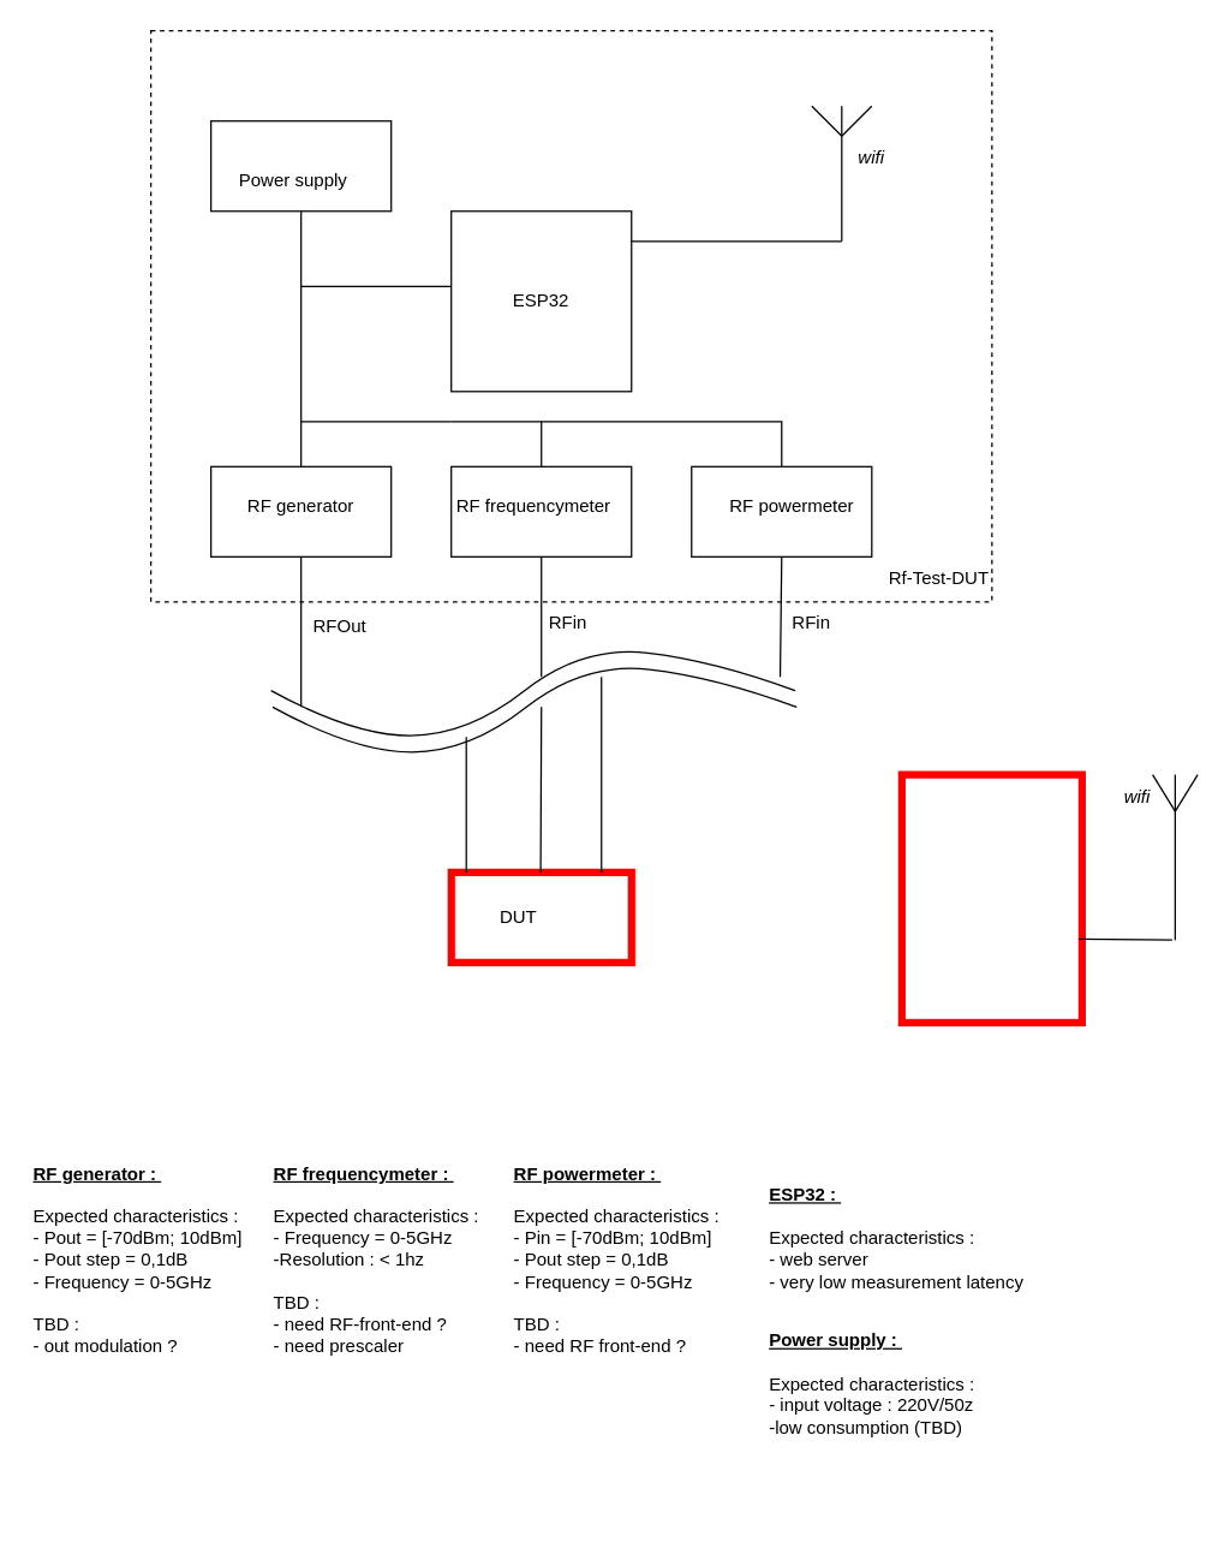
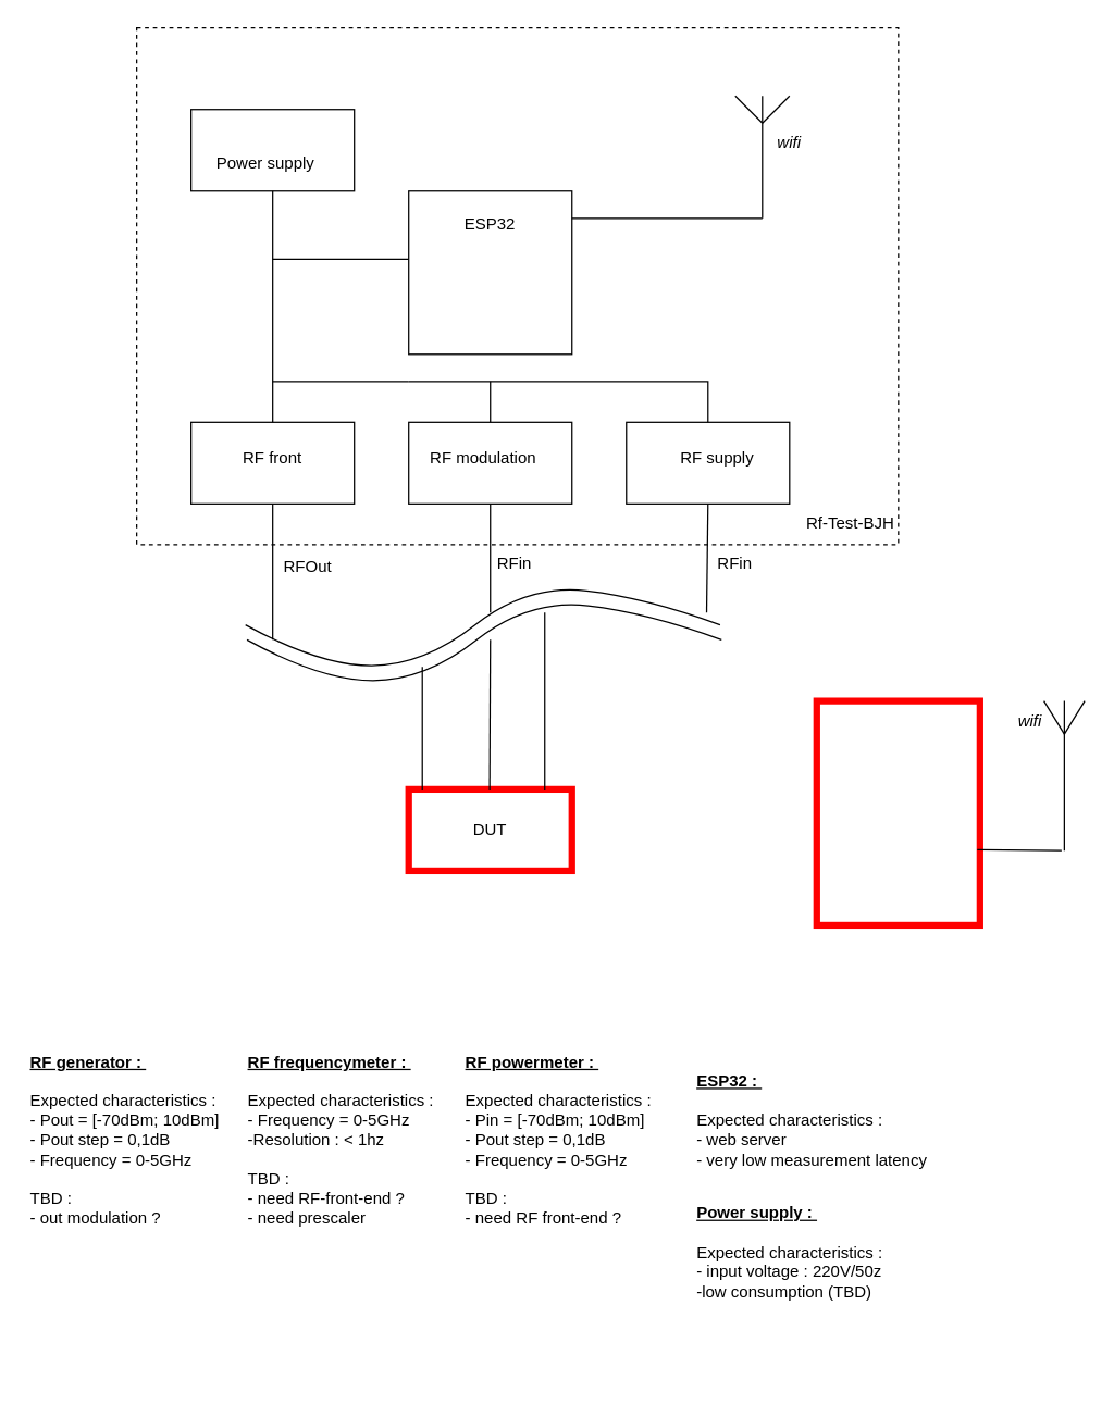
  <mxCell id="0" />
  <mxCell id="1" parent="0" />
  <mxCell id="2" value="" style="rounded=0;whiteSpace=wrap;html=1;dashed=1;" vertex="1" parent="1"><mxGeometry x="100" y="20" width="560" height="380" as="geometry" /></mxCell>
  <mxCell id="3" value="" style="rounded=0;whiteSpace=wrap;html=1;" vertex="1" parent="1"><mxGeometry x="140" y="80" width="120" height="60" as="geometry" /></mxCell>
  <mxCell id="4" value="Power supply" style="text;html=1;align=center;verticalAlign=middle;whiteSpace=wrap;rounded=0;" vertex="1" parent="1"><mxGeometry x="155" y="105" width="80" height="30" as="geometry" /></mxCell>
  <mxCell id="5" value="" style="rounded=0;whiteSpace=wrap;html=1;" vertex="1" parent="1"><mxGeometry x="140" y="310" width="120" height="60" as="geometry" /></mxCell>
  <mxCell id="6" value="" style="rounded=0;whiteSpace=wrap;html=1;" vertex="1" parent="1"><mxGeometry x="300" y="310" width="120" height="60" as="geometry" /></mxCell>
  <mxCell id="7" value="" style="rounded=0;whiteSpace=wrap;html=1;" vertex="1" parent="1"><mxGeometry x="460" y="310" width="120" height="60" as="geometry" /></mxCell>
  <mxCell id="8" value="" style="rounded=0;whiteSpace=wrap;html=1;" vertex="1" parent="1"><mxGeometry x="300" y="140" width="120" height="120" as="geometry" /></mxCell>
- <mxCell id="9" value="ESP32" style="text;html=1;align=center;verticalAlign=middle;whiteSpace=wrap;rounded=0;" vertex="1" parent="1"><mxGeometry x="330" y="185" width="60" height="30" as="geometry" /></mxCell>
+ <mxCell id="9" value="ESP32" style="text;html=1;align=center;verticalAlign=middle;whiteSpace=wrap;rounded=0;" vertex="1" parent="1"><mxGeometry x="330" y="150" width="60" height="30" as="geometry" /></mxCell>
  <mxCell id="10" value="" style="endArrow=none;html=1;rounded=0;exitX=1;exitY=0.167;exitDx=0;exitDy=0;exitPerimeter=0;" edge="1" parent="1" source="8"><mxGeometry width="50" height="50" relative="1" as="geometry"><mxPoint x="370" y="570" as="sourcePoint" /><mxPoint x="560" y="160" as="targetPoint" /></mxGeometry></mxCell>
  <mxCell id="11" value="" style="group" vertex="1" connectable="0" parent="1"><mxGeometry x="300" y="580" width="120" height="60" as="geometry" /></mxCell>
  <mxCell id="12" value="" style="rounded=0;whiteSpace=wrap;html=1;perimeterSpacing=1;strokeWidth=5;strokeColor=#ff0000;" vertex="1" parent="11"><mxGeometry width="120" height="60" as="geometry" /></mxCell>
- <mxCell id="13" value="DUT" style="text;html=1;align=center;verticalAlign=middle;whiteSpace=wrap;rounded=0;perimeterSpacing=10;" vertex="1" parent="11"><mxGeometry x="15" y="15" width="60" height="30" as="geometry" /></mxCell>
+ <mxCell id="13" value="DUT" style="text;html=1;align=center;verticalAlign=middle;whiteSpace=wrap;rounded=0;perimeterSpacing=10;" vertex="1" parent="11"><mxGeometry x="30" y="15" width="60" height="30" as="geometry" /></mxCell>
  <mxCell id="14" value="" style="group" vertex="1" connectable="0" parent="1"><mxGeometry x="540" y="70" width="70" height="90" as="geometry" /></mxCell>
  <mxCell id="15" value="" style="endArrow=none;html=1;rounded=0;" edge="1" parent="14"><mxGeometry width="50" height="50" relative="1" as="geometry"><mxPoint x="20" y="90" as="sourcePoint" /><mxPoint x="20" as="targetPoint" /></mxGeometry></mxCell>
  <mxCell id="16" value="" style="endArrow=none;html=1;rounded=0;" edge="1" parent="14"><mxGeometry width="50" height="50" relative="1" as="geometry"><mxPoint x="20" y="20" as="sourcePoint" /><mxPoint x="40" as="targetPoint" /></mxGeometry></mxCell>
  <mxCell id="17" value="" style="endArrow=none;html=1;rounded=0;" edge="1" parent="14"><mxGeometry width="50" height="50" relative="1" as="geometry"><mxPoint x="20" y="20" as="sourcePoint" /><mxPoint as="targetPoint" /></mxGeometry></mxCell>
  <mxCell id="18" value="&lt;i&gt;wifi&lt;/i&gt;" style="text;html=1;align=center;verticalAlign=middle;whiteSpace=wrap;rounded=0;" vertex="1" parent="14"><mxGeometry x="10" y="20" width="60" height="30" as="geometry" /></mxCell>
  <mxCell id="19" value="&lt;i&gt;wifi&lt;/i&gt;" style="text;html=1;align=center;verticalAlign=middle;whiteSpace=wrap;rounded=0;" vertex="1" parent="1"><mxGeometry x="727" y="515" width="60" height="30" as="geometry" /></mxCell>
- <mxCell id="20" value="Rf-Test-DUT" style="text;html=1;align=center;verticalAlign=middle;whiteSpace=wrap;rounded=0;" vertex="1" parent="1"><mxGeometry x="590" y="370" width="70" height="30" as="geometry" /></mxCell>
+ <mxCell id="20" value="Rf-Test-BJH" style="text;html=1;align=center;verticalAlign=middle;whiteSpace=wrap;rounded=0;" vertex="1" parent="1"><mxGeometry x="590" y="370" width="70" height="30" as="geometry" /></mxCell>
  <mxCell id="21" value="" style="endArrow=none;html=1;rounded=0;" edge="1" parent="1"><mxGeometry width="50" height="50" relative="1" as="geometry"><mxPoint x="200" y="470" as="sourcePoint" /><mxPoint x="200" y="370" as="targetPoint" /></mxGeometry></mxCell>
  <mxCell id="22" value="RFOut" style="text;html=1;align=center;verticalAlign=middle;whiteSpace=wrap;rounded=0;" vertex="1" parent="1"><mxGeometry x="196" y="402" width="60" height="30" as="geometry" /></mxCell>
- <mxCell id="23" value="RF generator" style="text;html=1;align=center;verticalAlign=middle;whiteSpace=wrap;rounded=0;" vertex="1" parent="1"><mxGeometry x="117" y="322" width="166" height="30" as="geometry" /></mxCell>
+ <mxCell id="23" value="RF front" style="text;html=1;align=center;verticalAlign=middle;whiteSpace=wrap;rounded=0;" vertex="1" parent="1"><mxGeometry x="117" y="322" width="166" height="30" as="geometry" /></mxCell>
  <mxCell id="24" value="RFin" style="text;html=1;align=center;verticalAlign=middle;whiteSpace=wrap;rounded=0;" vertex="1" parent="1"><mxGeometry x="510" y="399" width="60" height="30" as="geometry" /></mxCell>
  <mxCell id="25" value="RFin" style="text;html=1;align=center;verticalAlign=middle;whiteSpace=wrap;rounded=0;" vertex="1" parent="1"><mxGeometry x="348" y="399" width="60" height="30" as="geometry" /></mxCell>
- <mxCell id="26" value="RF frequencymeter" style="text;html=1;align=center;verticalAlign=middle;whiteSpace=wrap;rounded=0;" vertex="1" parent="1"><mxGeometry x="272" y="322" width="166" height="30" as="geometry" /></mxCell>
- <mxCell id="27" value="RF powermeter" style="text;html=1;align=center;verticalAlign=middle;whiteSpace=wrap;rounded=0;" vertex="1" parent="1"><mxGeometry x="444" y="322" width="166" height="30" as="geometry" /></mxCell>
+ <mxCell id="26" value="RF modulation" style="text;html=1;align=center;verticalAlign=middle;whiteSpace=wrap;rounded=0;" vertex="1" parent="1"><mxGeometry x="272" y="322" width="166" height="30" as="geometry" /></mxCell>
+ <mxCell id="27" value="RF supply" style="text;html=1;align=center;verticalAlign=middle;whiteSpace=wrap;rounded=0;" vertex="1" parent="1"><mxGeometry x="444" y="322" width="166" height="30" as="geometry" /></mxCell>
  <mxCell id="28" value="" style="group" vertex="1" connectable="0" parent="1"><mxGeometry x="180" y="429" width="350" height="71" as="geometry" /></mxCell>
  <mxCell id="29" value="" style="curved=1;endArrow=none;html=1;rounded=0;endFill=0;" edge="1" parent="28"><mxGeometry width="50" height="50" relative="1" as="geometry"><mxPoint y="30" as="sourcePoint" /><mxPoint x="348.91" y="30" as="targetPoint" /><Array as="points"><mxPoint x="54.517" y="60" /><mxPoint x="130.841" y="60" /><mxPoint x="207.165" /><mxPoint x="294.393" y="10" /></Array></mxGeometry></mxCell>
  <mxCell id="30" value="" style="curved=1;endArrow=none;html=1;rounded=0;endFill=0;" edge="1" parent="28"><mxGeometry width="50" height="50" relative="1" as="geometry"><mxPoint x="1.09" y="41" as="sourcePoint" /><mxPoint x="350.0" y="41" as="targetPoint" /><Array as="points"><mxPoint x="55.607" y="71" /><mxPoint x="131.931" y="71" /><mxPoint x="208.255" y="11" /><mxPoint x="295.483" y="21" /></Array></mxGeometry></mxCell>
  <mxCell id="31" value="" style="endArrow=none;html=1;rounded=0;" edge="1" parent="1"><mxGeometry width="50" height="50" relative="1" as="geometry"><mxPoint x="310" y="580" as="sourcePoint" /><mxPoint x="310" y="490" as="targetPoint" /></mxGeometry></mxCell>
  <mxCell id="32" value="" style="endArrow=none;html=1;rounded=0;" edge="1" parent="1"><mxGeometry width="50" height="50" relative="1" as="geometry"><mxPoint x="359.5" y="580" as="sourcePoint" /><mxPoint x="360" y="470" as="targetPoint" /></mxGeometry></mxCell>
  <mxCell id="33" value="" style="endArrow=none;html=1;rounded=0;" edge="1" parent="1"><mxGeometry width="50" height="50" relative="1" as="geometry"><mxPoint x="400" y="580" as="sourcePoint" /><mxPoint x="400" y="450" as="targetPoint" /></mxGeometry></mxCell>
  <mxCell id="34" value="" style="group" vertex="1" connectable="0" parent="1"><mxGeometry x="600" y="515" width="197" height="165" as="geometry" /></mxCell>
  <mxCell id="35" value="" style="group" vertex="1" connectable="0" parent="34"><mxGeometry width="120" height="165" as="geometry" /></mxCell>
  <mxCell id="36" value="" style="rounded=0;whiteSpace=wrap;html=1;perimeterSpacing=1;strokeWidth=5;strokeColor=#ff0000;" vertex="1" parent="35"><mxGeometry width="120" height="165" as="geometry" /></mxCell>
  <mxCell id="37" value="" style="group" vertex="1" connectable="0" parent="34"><mxGeometry x="167" width="30" height="110" as="geometry" /></mxCell>
  <mxCell id="38" value="" style="endArrow=none;html=1;rounded=0;" edge="1" parent="37"><mxGeometry width="50" height="50" relative="1" as="geometry"><mxPoint x="15" y="110" as="sourcePoint" /><mxPoint x="15" as="targetPoint" /></mxGeometry></mxCell>
  <mxCell id="39" value="" style="endArrow=none;html=1;rounded=0;" edge="1" parent="37"><mxGeometry width="50" height="50" relative="1" as="geometry"><mxPoint x="15" y="24.444" as="sourcePoint" /><mxPoint x="30" as="targetPoint" /></mxGeometry></mxCell>
  <mxCell id="40" value="" style="endArrow=none;html=1;rounded=0;" edge="1" parent="37"><mxGeometry width="50" height="50" relative="1" as="geometry"><mxPoint x="15" y="24.444" as="sourcePoint" /><mxPoint as="targetPoint" /></mxGeometry></mxCell>
  <mxCell id="41" value="" style="endArrow=none;html=1;rounded=0;exitX=0.975;exitY=0.661;exitDx=0;exitDy=0;exitPerimeter=0;" edge="1" parent="34" source="36"><mxGeometry width="50" height="50" relative="1" as="geometry"><mxPoint x="-190" y="357.5" as="sourcePoint" /><mxPoint x="180" y="110" as="targetPoint" /></mxGeometry></mxCell>
  <mxCell id="42" value="&lt;div style=&quot;&quot;&gt;&lt;u style=&quot;background-color: initial;&quot;&gt;&lt;b&gt;RF generator :&amp;nbsp;&lt;/b&gt;&lt;/u&gt;&lt;/div&gt;&lt;div style=&quot;text-align: center;&quot;&gt;&lt;u style=&quot;background-color: initial;&quot;&gt;&lt;b&gt;&lt;br&gt;&lt;/b&gt;&lt;/u&gt;&lt;/div&gt;&lt;div style=&quot;&quot;&gt;&lt;span style=&quot;background-color: initial;&quot;&gt;Expected characteristics :&amp;nbsp;&lt;/span&gt;&lt;/div&gt;&lt;div&gt;- Pout = [-70dBm; 10dBm]&lt;/div&gt;&lt;div&gt;- Pout step = 0,1dB&lt;/div&gt;&lt;div&gt;- Frequency = 0-5GHz&lt;/div&gt;&lt;div&gt;&lt;br&gt;&lt;/div&gt;&lt;div&gt;TBD :&amp;nbsp;&lt;/div&gt;&lt;div&gt;- out modulation ?&lt;/div&gt;&lt;div&gt;&lt;br&gt;&lt;/div&gt;" style="text;html=1;align=left;verticalAlign=middle;whiteSpace=wrap;rounded=0;" vertex="1" parent="1"><mxGeometry x="20" y="760" width="270" height="170" as="geometry" /></mxCell>
  <mxCell id="43" value="&lt;div style=&quot;&quot;&gt;&lt;u style=&quot;background-color: initial;&quot;&gt;&lt;b&gt;RF frequencymeter :&amp;nbsp;&lt;/b&gt;&lt;/u&gt;&lt;/div&gt;&lt;div style=&quot;text-align: center;&quot;&gt;&lt;u style=&quot;background-color: initial;&quot;&gt;&lt;b&gt;&lt;br&gt;&lt;/b&gt;&lt;/u&gt;&lt;/div&gt;&lt;div style=&quot;&quot;&gt;&lt;span style=&quot;background-color: initial;&quot;&gt;Expected characteristics :&amp;nbsp;&lt;/span&gt;&lt;/div&gt;&lt;div&gt;- Frequency = 0-5GHz&lt;/div&gt;&lt;div&gt;-Resolution : &amp;lt; 1hz&lt;/div&gt;&lt;div&gt;&lt;br&gt;&lt;/div&gt;&lt;div&gt;TBD :&amp;nbsp;&lt;/div&gt;&lt;div&gt;- need RF-front-end ?&lt;/div&gt;&lt;div&gt;- need prescaler&lt;/div&gt;&lt;div&gt;&lt;br&gt;&lt;/div&gt;" style="text;html=1;align=left;verticalAlign=middle;whiteSpace=wrap;rounded=0;" vertex="1" parent="1"><mxGeometry x="180" y="760" width="270" height="170" as="geometry" /></mxCell>
  <mxCell id="44" value="&lt;div style=&quot;&quot;&gt;&lt;u style=&quot;background-color: initial;&quot;&gt;&lt;b&gt;RF powermeter :&amp;nbsp;&lt;/b&gt;&lt;/u&gt;&lt;/div&gt;&lt;div style=&quot;text-align: center;&quot;&gt;&lt;u style=&quot;background-color: initial;&quot;&gt;&lt;b&gt;&lt;br&gt;&lt;/b&gt;&lt;/u&gt;&lt;/div&gt;&lt;div style=&quot;&quot;&gt;&lt;span style=&quot;background-color: initial;&quot;&gt;Expected characteristics :&amp;nbsp;&lt;/span&gt;&lt;/div&gt;&lt;div&gt;- Pin = [-70dBm; 10dBm]&lt;/div&gt;&lt;div&gt;- Pout step = 0,1dB&lt;/div&gt;&lt;div&gt;- Frequency = 0-5GHz&lt;/div&gt;&lt;div&gt;&lt;br&gt;&lt;/div&gt;&lt;div&gt;TBD :&amp;nbsp;&lt;/div&gt;&lt;div&gt;- need RF front-end ?&lt;/div&gt;&lt;div&gt;&lt;br&gt;&lt;/div&gt;" style="text;html=1;align=left;verticalAlign=middle;whiteSpace=wrap;rounded=0;" vertex="1" parent="1"><mxGeometry x="340" y="760" width="230" height="170" as="geometry" /></mxCell>
  <mxCell id="45" value="&lt;div style=&quot;&quot;&gt;&lt;u style=&quot;background-color: initial;&quot;&gt;&lt;b&gt;ESP32 :&amp;nbsp;&lt;/b&gt;&lt;/u&gt;&lt;/div&gt;&lt;div style=&quot;text-align: center;&quot;&gt;&lt;u style=&quot;background-color: initial;&quot;&gt;&lt;b&gt;&lt;br&gt;&lt;/b&gt;&lt;/u&gt;&lt;/div&gt;&lt;div style=&quot;&quot;&gt;&lt;span style=&quot;background-color: initial;&quot;&gt;Expected characteristics :&amp;nbsp;&lt;/span&gt;&lt;/div&gt;&lt;div&gt;- web server&lt;/div&gt;&lt;div&gt;- very low measurement latency&lt;/div&gt;&lt;div&gt;&lt;br&gt;&lt;/div&gt;&lt;div&gt;&lt;br&gt;&lt;/div&gt;&lt;div&gt;&lt;br&gt;&lt;/div&gt;" style="text;html=1;align=left;verticalAlign=middle;whiteSpace=wrap;rounded=0;" vertex="1" parent="1"><mxGeometry x="510" y="760" width="230" height="170" as="geometry" /></mxCell>
  <mxCell id="46" value="&lt;div style=&quot;&quot;&gt;&lt;u style=&quot;background-color: initial;&quot;&gt;&lt;b&gt;Power supply :&amp;nbsp;&lt;/b&gt;&lt;/u&gt;&lt;/div&gt;&lt;div style=&quot;text-align: center;&quot;&gt;&lt;u style=&quot;background-color: initial;&quot;&gt;&lt;b&gt;&lt;br&gt;&lt;/b&gt;&lt;/u&gt;&lt;/div&gt;&lt;div style=&quot;&quot;&gt;&lt;span style=&quot;background-color: initial;&quot;&gt;Expected characteristics :&amp;nbsp;&lt;/span&gt;&lt;/div&gt;&lt;div&gt;- input voltage : 220V/50z&lt;/div&gt;&lt;div&gt;-low consumption (TBD)&lt;/div&gt;&lt;div&gt;&lt;br&gt;&lt;/div&gt;&lt;div&gt;&lt;br&gt;&lt;/div&gt;" style="text;html=1;align=left;verticalAlign=middle;whiteSpace=wrap;rounded=0;" vertex="1" parent="1"><mxGeometry x="510" y="850" width="230" height="170" as="geometry" /></mxCell>
  <mxCell id="47" value="" style="endArrow=none;html=1;rounded=0;entryX=0.5;entryY=1;entryDx=0;entryDy=0;exitX=0.5;exitY=0;exitDx=0;exitDy=0;" edge="1" parent="1" source="5" target="3"><mxGeometry width="50" height="50" relative="1" as="geometry"><mxPoint x="370" y="570" as="sourcePoint" /><mxPoint x="420" y="520" as="targetPoint" /></mxGeometry></mxCell>
  <mxCell id="48" value="" style="endArrow=none;html=1;rounded=0;" edge="1" parent="1"><mxGeometry width="50" height="50" relative="1" as="geometry"><mxPoint x="300" y="190" as="sourcePoint" /><mxPoint x="200" y="190" as="targetPoint" /></mxGeometry></mxCell>
  <mxCell id="49" value="" style="endArrow=none;html=1;rounded=0;entryX=0.5;entryY=1;entryDx=0;entryDy=0;" edge="1" parent="1" target="6"><mxGeometry width="50" height="50" relative="1" as="geometry"><mxPoint x="360" y="450" as="sourcePoint" /><mxPoint x="355" y="380" as="targetPoint" /></mxGeometry></mxCell>
  <mxCell id="50" value="" style="endArrow=none;html=1;rounded=0;" edge="1" parent="1"><mxGeometry width="50" height="50" relative="1" as="geometry"><mxPoint x="519" y="450" as="sourcePoint" /><mxPoint x="520" y="370" as="targetPoint" /></mxGeometry></mxCell>
  <mxCell id="51" value="" style="endArrow=none;html=1;rounded=0;" edge="1" parent="1"><mxGeometry width="50" height="50" relative="1" as="geometry"><mxPoint x="300" y="280" as="sourcePoint" /><mxPoint x="200" y="280" as="targetPoint" /></mxGeometry></mxCell>
  <mxCell id="52" value="" style="endArrow=none;html=1;rounded=0;entryX=0.5;entryY=0;entryDx=0;entryDy=0;" edge="1" parent="1" target="7"><mxGeometry width="50" height="50" relative="1" as="geometry"><mxPoint x="300" y="280" as="sourcePoint" /><mxPoint x="420" y="520" as="targetPoint" /><Array as="points"><mxPoint x="520" y="280" /></Array></mxGeometry></mxCell>
  <mxCell id="53" value="" style="endArrow=none;html=1;rounded=0;entryX=0.5;entryY=0;entryDx=0;entryDy=0;" edge="1" parent="1" target="6"><mxGeometry width="50" height="50" relative="1" as="geometry"><mxPoint x="360" y="280" as="sourcePoint" /><mxPoint x="420" y="520" as="targetPoint" /></mxGeometry></mxCell>
